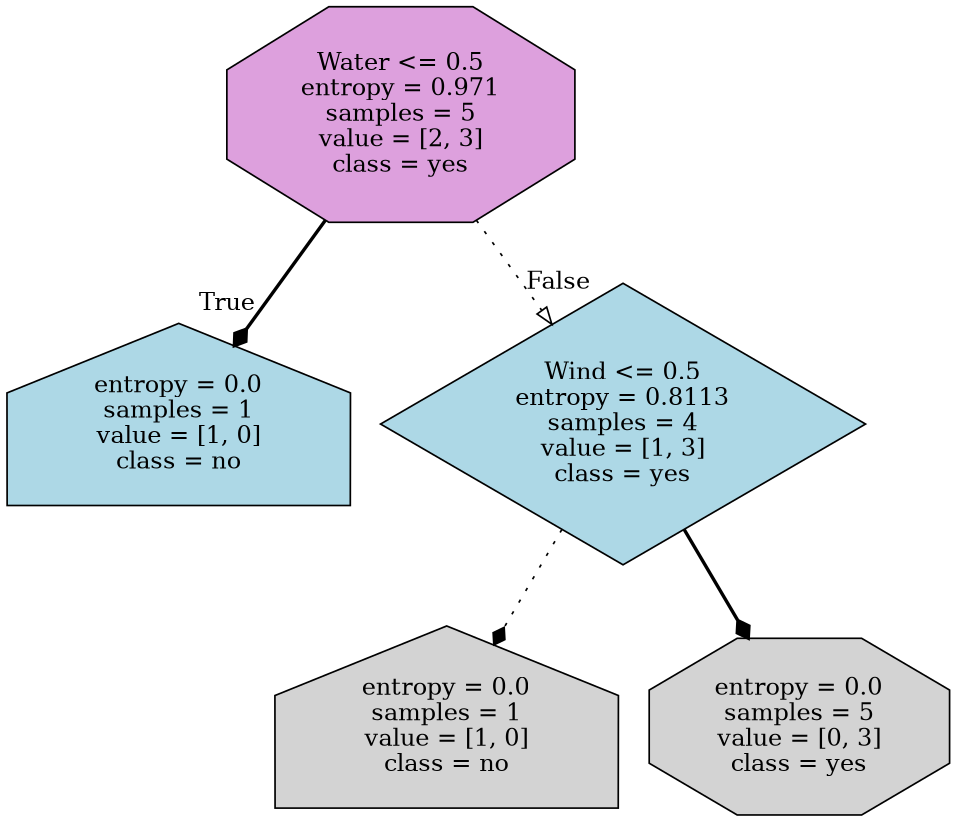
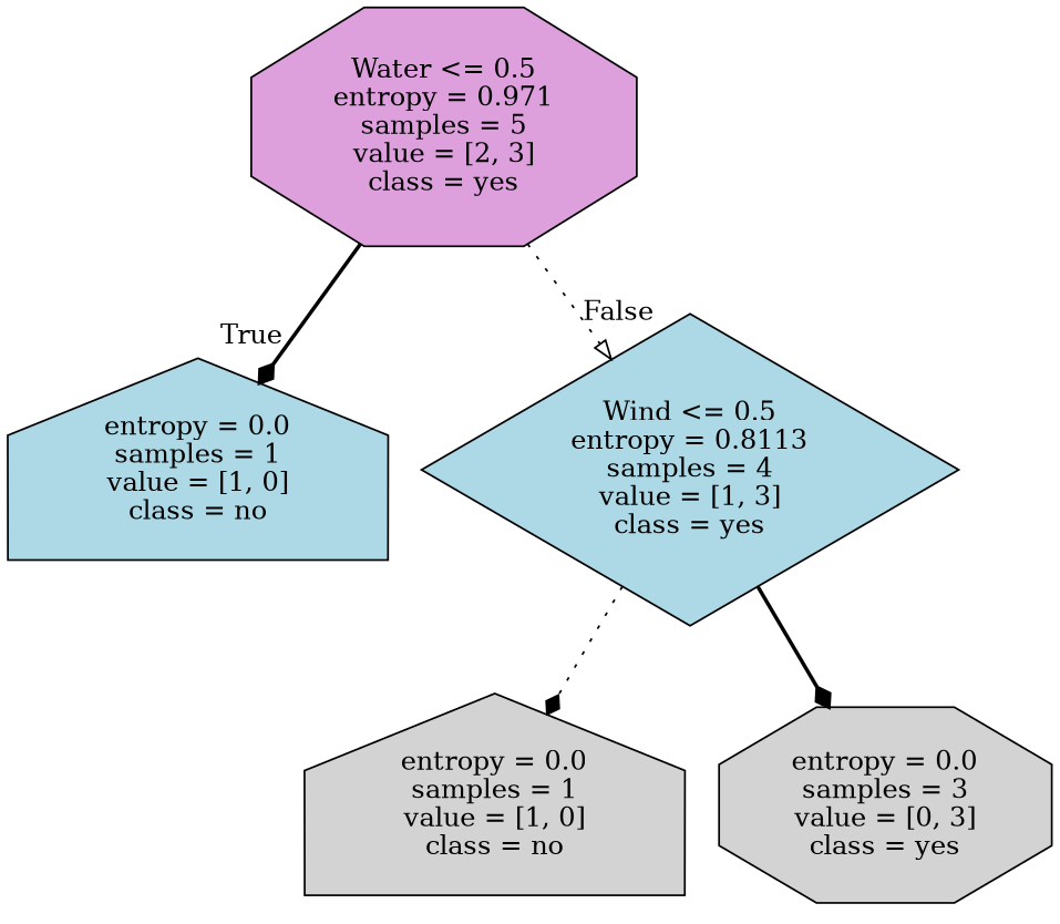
  digraph {
    node [color=black fillcolor=lightblue shape=octagon style=filled]
    edge [style=bold arrowhead=diamond]
    n1 [fillcolor=plum label="Water <= 0.5\nentropy = 0.971\nsamples = 5\nvalue = [2, 3]\nclass = yes"]
    n2 [label="entropy = 0.0\nsamples = 1\nvalue = [1, 0]\nclass = no" shape=house]
    n3 [label="Wind <= 0.5\nentropy = 0.8113\nsamples = 4\nvalue = [1, 3]\nclass = yes" shape=diamond]
    n4 [fillcolor=lightgrey label="entropy = 0.0\nsamples = 1\nvalue = [1, 0]\nclass = no" shape=house]
-   n5 [fillcolor=lightgrey label="entropy = 0.0\nsamples = 5\nvalue = [0, 3]\nclass = yes"]
+   n5 [fillcolor=lightgrey label="entropy = 0.0\nsamples = 3\nvalue = [0, 3]\nclass = yes"]
    n1 -> n2 [headlabel=True labelangle=45 labeldistance=2.5]
    n1 -> n3 [headlabel=False labelangle=-45 labeldistance=2.5 style=dotted arrowhead=onormal]
    n3 -> n4 [style=dotted]
    n3 -> n5
  }
